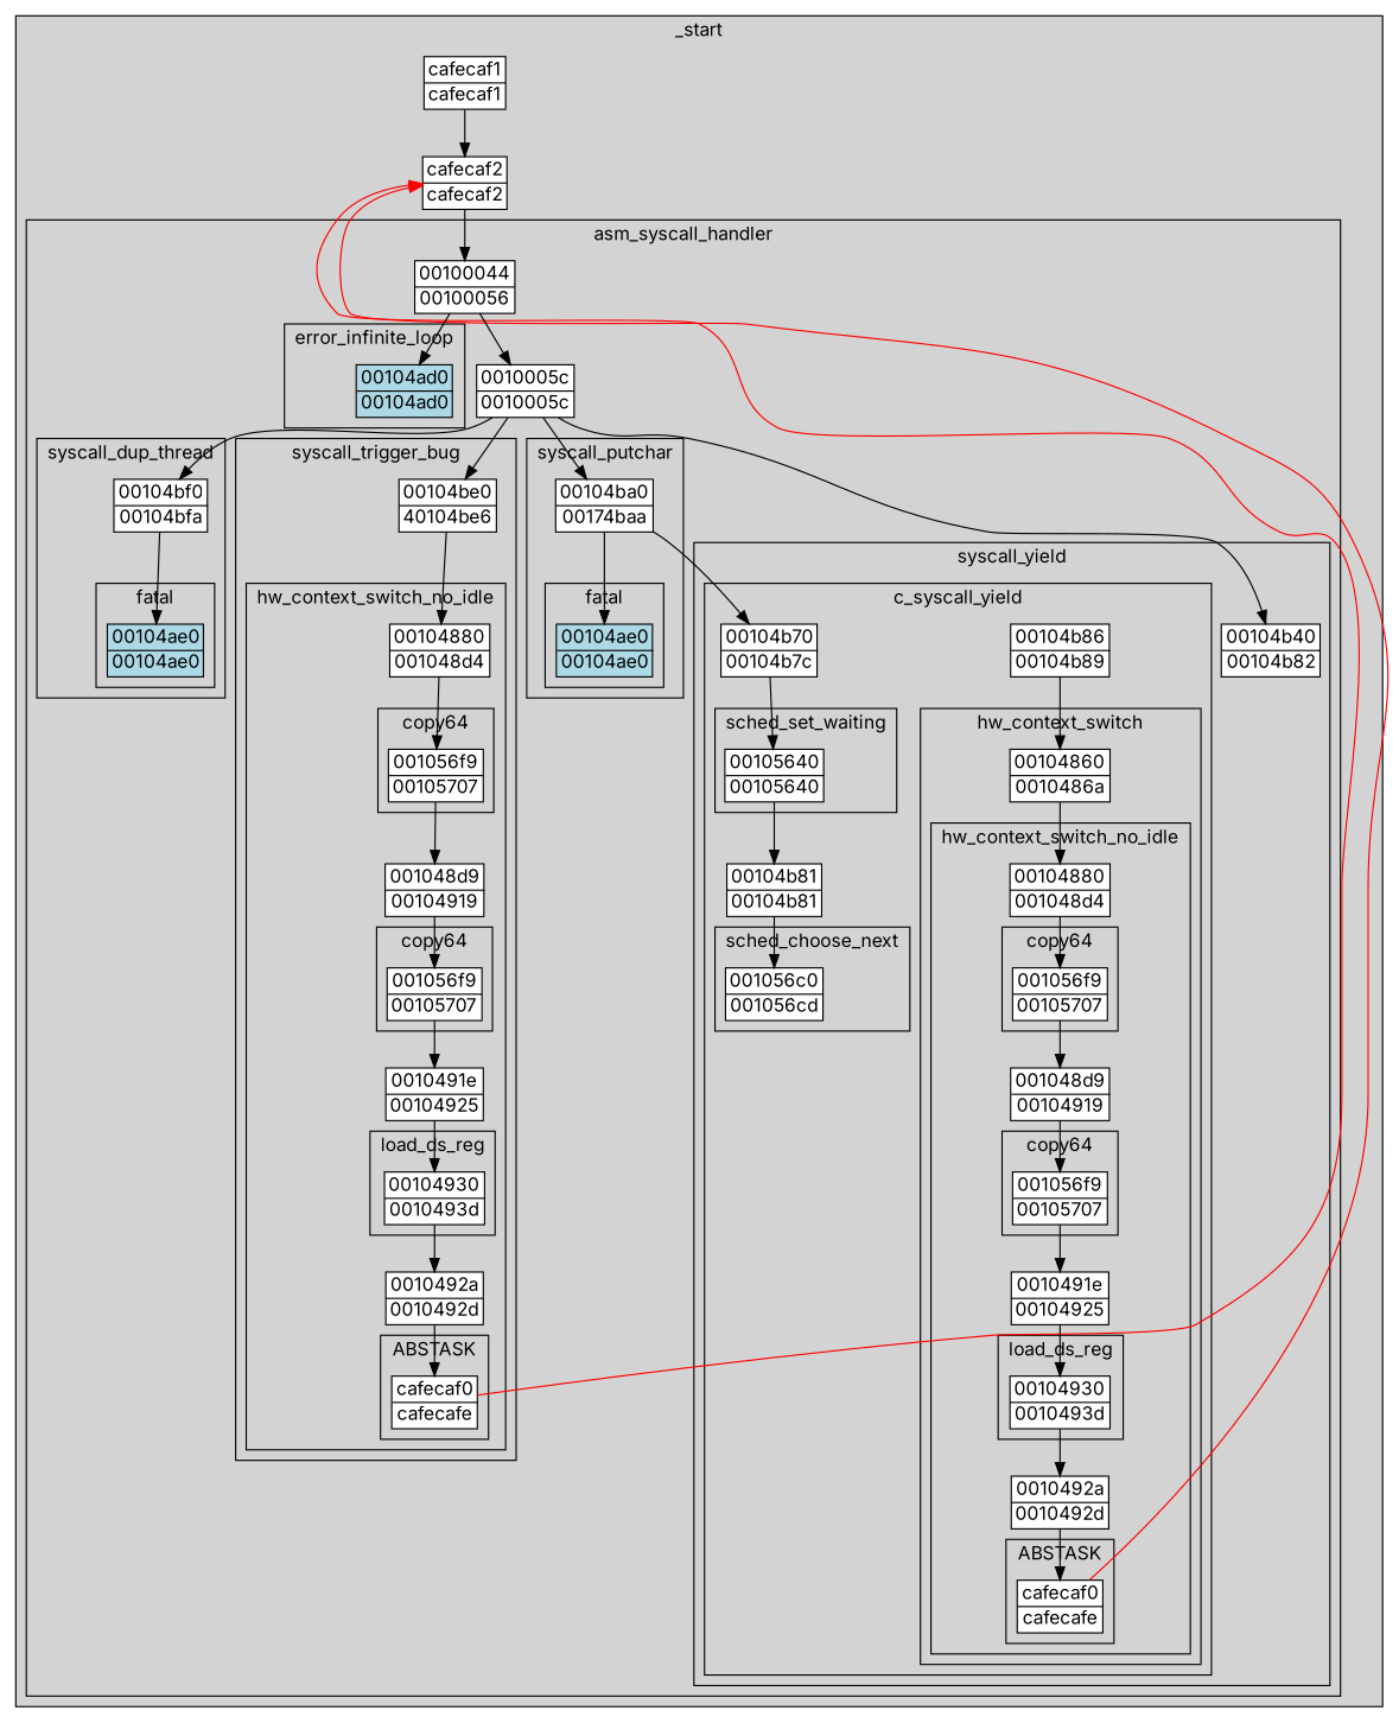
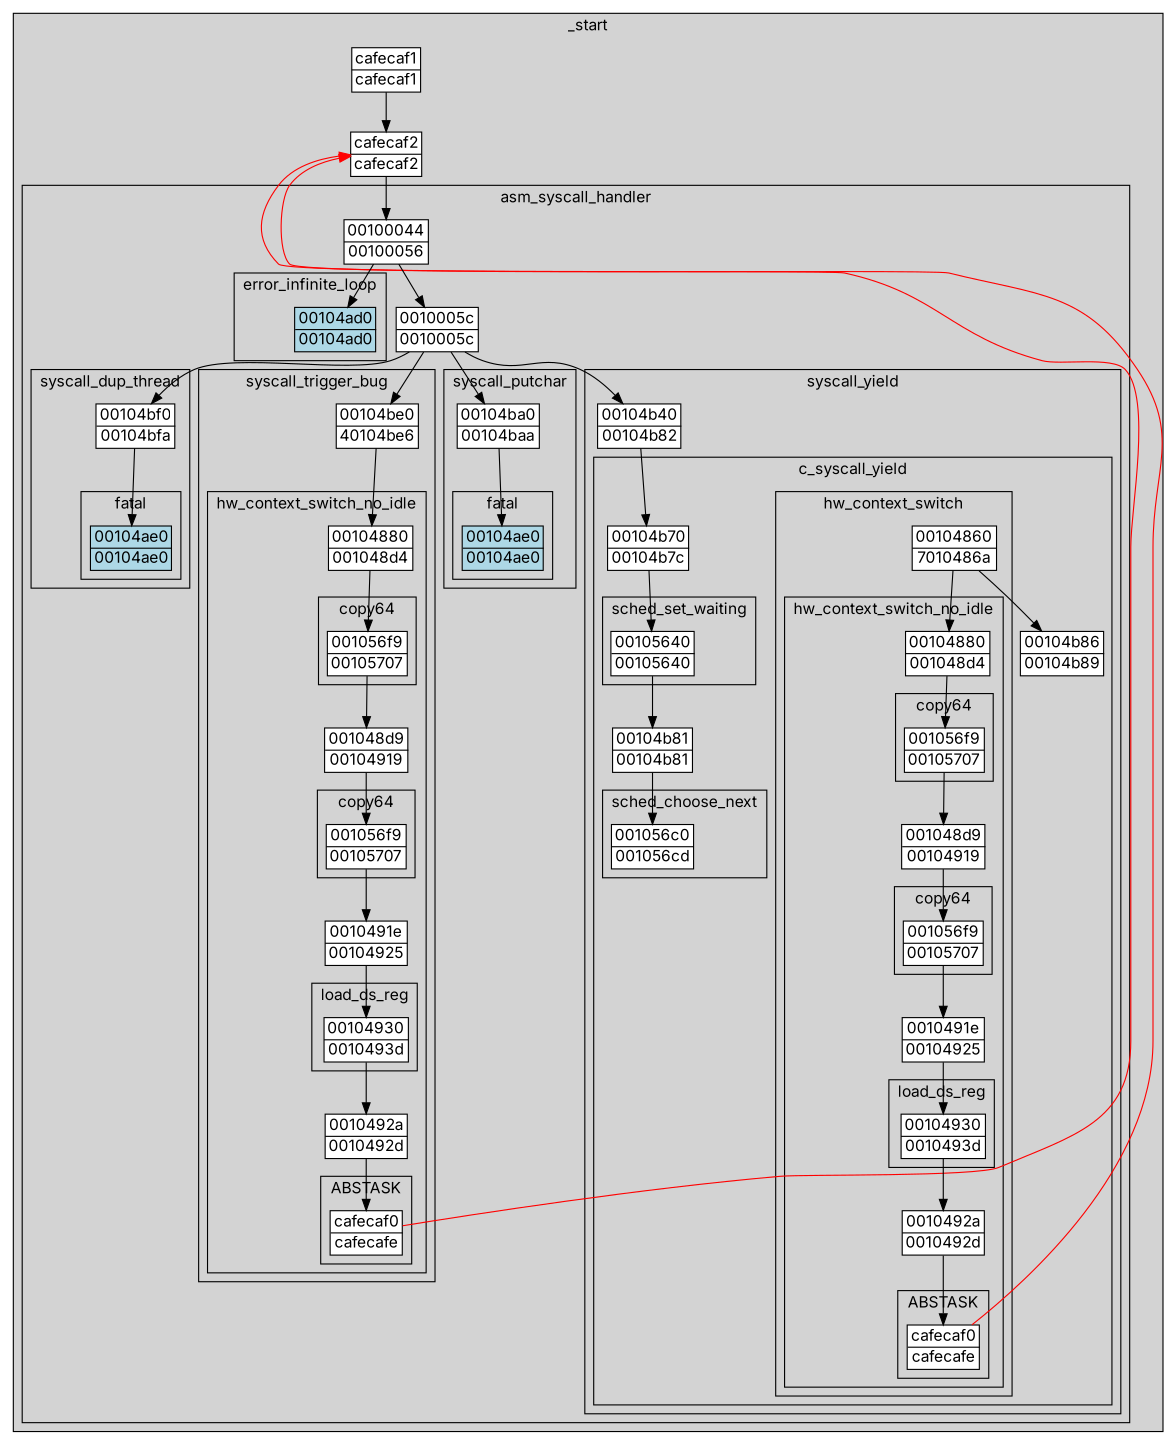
  digraph {
    fontname=Inter
    node [fillcolor=white fontname=Inter margin=0 shape=none style="filled,solid"]
    edge [fontname=Inter]
    n1 [fillcolor=lightblue label=<<TABLE BORDER="1" CELLBORDER="0" CELLSPACING="0"><TR><TD>00104ad0</TD></TR><HR/><TR><TD>00104ad0</TD></TR></TABLE>>]
    n2 [fillcolor=lightblue label=<<TABLE BORDER="1" CELLBORDER="0" CELLSPACING="0"><TR><TD>00104ae0</TD></TR><HR/><TR><TD>00104ae0</TD></TR></TABLE>>]
    n3 [label=<<TABLE BORDER="1" CELLBORDER="0" CELLSPACING="0"><TR><TD>00104bf0</TD></TR><HR/><TR><TD>00104bfa</TD></TR></TABLE>>]
    n4 [label=<<TABLE BORDER="1" CELLBORDER="0" CELLSPACING="0"><TR><TD>cafecaf0</TD></TR><HR/><TR><TD>cafecafe</TD></TR></TABLE>>]
    n5 [label=<<TABLE BORDER="1" CELLBORDER="0" CELLSPACING="0"><TR><TD>00104930</TD></TR><HR/><TR><TD>0010493d</TD></TR></TABLE>>]
    n6 [label=<<TABLE BORDER="1" CELLBORDER="0" CELLSPACING="0"><TR><TD>001056f9</TD></TR><HR/><TR><TD>00105707</TD></TR></TABLE>>]
    n7 [label=<<TABLE BORDER="1" CELLBORDER="0" CELLSPACING="0"><TR><TD>001056f9</TD></TR><HR/><TR><TD>00105707</TD></TR></TABLE>>]
    n8 [label=<<TABLE BORDER="1" CELLBORDER="0" CELLSPACING="0"><TR><TD>001048d9</TD></TR><HR/><TR><TD>00104919</TD></TR></TABLE>>]
    n9 [label=<<TABLE BORDER="1" CELLBORDER="0" CELLSPACING="0"><TR><TD>0010492a</TD></TR><HR/><TR><TD>0010492d</TD></TR></TABLE>>]
    n10 [label=<<TABLE BORDER="1" CELLBORDER="0" CELLSPACING="0"><TR><TD>00104880</TD></TR><HR/><TR><TD>001048d4</TD></TR></TABLE>>]
    n11 [label=<<TABLE BORDER="1" CELLBORDER="0" CELLSPACING="0"><TR><TD>0010491e</TD></TR><HR/><TR><TD>00104925</TD></TR></TABLE>>]
    n12 [label=<<TABLE BORDER="1" CELLBORDER="0" CELLSPACING="0"><TR><TD>00104be0</TD></TR><HR/><TR><TD>40104be6</TD></TR></TABLE>>]
    n13 [fillcolor=lightblue label=<<TABLE BORDER="1" CELLBORDER="0" CELLSPACING="0"><TR><TD>00104ae0</TD></TR><HR/><TR><TD>00104ae0</TD></TR></TABLE>>]
-   n14 [label=<<TABLE BORDER="1" CELLBORDER="0" CELLSPACING="0"><TR><TD>00104ba0</TD></TR><HR/><TR><TD>00174baa</TD></TR></TABLE>>]
+   n14 [label=<<TABLE BORDER="1" CELLBORDER="0" CELLSPACING="0"><TR><TD>00104ba0</TD></TR><HR/><TR><TD>00104baa</TD></TR></TABLE>>]
    n15 [label=<<TABLE BORDER="1" CELLBORDER="0" CELLSPACING="0"><TR><TD>cafecaf0</TD></TR><HR/><TR><TD>cafecafe</TD></TR></TABLE>>]
    n16 [label=<<TABLE BORDER="1" CELLBORDER="0" CELLSPACING="0"><TR><TD>00104930</TD></TR><HR/><TR><TD>0010493d</TD></TR></TABLE>>]
    n17 [label=<<TABLE BORDER="1" CELLBORDER="0" CELLSPACING="0"><TR><TD>001056f9</TD></TR><HR/><TR><TD>00105707</TD></TR></TABLE>>]
    n18 [label=<<TABLE BORDER="1" CELLBORDER="0" CELLSPACING="0"><TR><TD>001056f9</TD></TR><HR/><TR><TD>00105707</TD></TR></TABLE>>]
    n19 [label=<<TABLE BORDER="1" CELLBORDER="0" CELLSPACING="0"><TR><TD>00104880</TD></TR><HR/><TR><TD>001048d4</TD></TR></TABLE>>]
    n20 [label=<<TABLE BORDER="1" CELLBORDER="0" CELLSPACING="0"><TR><TD>001048d9</TD></TR><HR/><TR><TD>00104919</TD></TR></TABLE>>]
    n21 [label=<<TABLE BORDER="1" CELLBORDER="0" CELLSPACING="0"><TR><TD>0010491e</TD></TR><HR/><TR><TD>00104925</TD></TR></TABLE>>]
    n22 [label=<<TABLE BORDER="1" CELLBORDER="0" CELLSPACING="0"><TR><TD>0010492a</TD></TR><HR/><TR><TD>0010492d</TD></TR></TABLE>>]
-   n23 [label=<<TABLE BORDER="1" CELLBORDER="0" CELLSPACING="0"><TR><TD>00104860</TD></TR><HR/><TR><TD>0010486a</TD></TR></TABLE>>]
+   n23 [label=<<TABLE BORDER="1" CELLBORDER="0" CELLSPACING="0"><TR><TD>00104860</TD></TR><HR/><TR><TD>7010486a</TD></TR></TABLE>>]
    n24 [label=<<TABLE BORDER="1" CELLBORDER="0" CELLSPACING="0"><TR><TD>001056c0</TD></TR><HR/><TR><TD>001056cd</TD></TR></TABLE>>]
    n25 [label=<<TABLE BORDER="1" CELLBORDER="0" CELLSPACING="0"><TR><TD>00105640</TD></TR><HR/><TR><TD>00105640</TD></TR></TABLE>>]
    n26 [label=<<TABLE BORDER="1" CELLBORDER="0" CELLSPACING="0"><TR><TD>00104b86</TD></TR><HR/><TR><TD>00104b89</TD></TR></TABLE>>]
    n27 [label=<<TABLE BORDER="1" CELLBORDER="0" CELLSPACING="0"><TR><TD>00104b70</TD></TR><HR/><TR><TD>00104b7c</TD></TR></TABLE>>]
    n28 [label=<<TABLE BORDER="1" CELLBORDER="0" CELLSPACING="0"><TR><TD>00104b81</TD></TR><HR/><TR><TD>00104b81</TD></TR></TABLE>>]
    n29 [label=<<TABLE BORDER="1" CELLBORDER="0" CELLSPACING="0"><TR><TD>00104b40</TD></TR><HR/><TR><TD>00104b82</TD></TR></TABLE>>]
    n30 [label=<<TABLE BORDER="1" CELLBORDER="0" CELLSPACING="0"><TR><TD>00100044</TD></TR><HR/><TR><TD>00100056</TD></TR></TABLE>>]
    n31 [label=<<TABLE BORDER="1" CELLBORDER="0" CELLSPACING="0"><TR><TD>0010005c</TD></TR><HR/><TR><TD>0010005c</TD></TR></TABLE>>]
    n32 [label=<<TABLE BORDER="1" CELLBORDER="0" CELLSPACING="0"><TR><TD>cafecaf2</TD></TR><HR/><TR><TD>cafecaf2</TD></TR></TABLE>>]
    n33 [label=<<TABLE BORDER="1" CELLBORDER="0" CELLSPACING="0"><TR><TD>cafecaf1</TD></TR><HR/><TR><TD>cafecaf1</TD></TR></TABLE>>]
    subgraph cluster_1 {
      color=black
      fillcolor=lightgrey
      label=_start
      style="filled,solid"
      n32
      n33
      subgraph cluster_2 {
        color=black
        fillcolor=lightgrey
        label=asm_syscall_handler
        style="filled,solid"
        n30
        n31
        subgraph cluster_3 {
          color=black
          fillcolor=lightgrey
          label=error_infinite_loop
          style="filled,solid"
          n1
        }
        subgraph cluster_4 {
          color=black
          fillcolor=lightgrey
          label=syscall_dup_thread
          style="filled,solid"
          n3
          subgraph cluster_5 {
            color=black
            fillcolor=lightgrey
            label=fatal
            style="filled,solid"
            n2
          }
        }
        subgraph cluster_6 {
          color=black
          fillcolor=lightgrey
          label=syscall_trigger_bug
          style="filled,solid"
          n12
          subgraph cluster_7 {
            color=black
            fillcolor=lightgrey
            label=hw_context_switch_no_idle
            style="filled,solid"
            n8
            n9
            n10
            n11
            subgraph cluster_8 {
              color=black
              fillcolor=lightgrey
              label=ABSTASK
              style="filled,solid"
              n4
            }
            subgraph cluster_9 {
              color=black
              fillcolor=lightgrey
              label=load_ds_reg
              style="filled,solid"
              n5
            }
            subgraph cluster_10 {
              color=black
              fillcolor=lightgrey
              label=copy64
              style="filled,solid"
              n6
            }
            subgraph cluster_11 {
              color=black
              fillcolor=lightgrey
              label=copy64
              style="filled,solid"
              n7
            }
          }
        }
        subgraph cluster_12 {
          color=black
          fillcolor=lightgrey
          label=syscall_putchar
          style="filled,solid"
          n14
          subgraph cluster_13 {
            color=black
            fillcolor=lightgrey
            label=fatal
            style="filled,solid"
            n13
          }
        }
        subgraph cluster_14 {
          color=black
          fillcolor=lightgrey
          label=syscall_yield
          style="filled,solid"
          n29
          subgraph cluster_15 {
            color=black
            fillcolor=lightgrey
            label=c_syscall_yield
            style="filled,solid"
            n26
            n27
            n28
            subgraph cluster_16 {
              color=black
              fillcolor=lightgrey
              label=hw_context_switch
              style="filled,solid"
              n23
              subgraph cluster_17 {
                color=black
                fillcolor=lightgrey
                label=hw_context_switch_no_idle
                style="filled,solid"
                n19
                n20
                n21
                n22
                subgraph cluster_18 {
                  color=black
                  fillcolor=lightgrey
                  label=ABSTASK
                  style="filled,solid"
                  n15
                }
                subgraph cluster_19 {
                  color=black
                  fillcolor=lightgrey
                  label=load_ds_reg
                  style="filled,solid"
                  n16
                }
                subgraph cluster_20 {
                  color=black
                  fillcolor=lightgrey
                  label=copy64
                  style="filled,solid"
                  n17
                }
                subgraph cluster_21 {
                  color=black
                  fillcolor=lightgrey
                  label=copy64
                  style="filled,solid"
                  n18
                }
              }
            }
            subgraph cluster_22 {
              color=black
              fillcolor=lightgrey
              label=sched_choose_next
              style="filled,solid"
              n24
            }
            subgraph cluster_23 {
              color=black
              fillcolor=lightgrey
              label=sched_set_waiting
              style="filled,solid"
              n25
            }
          }
        }
      }
    }
    n3 -> n2
    n4 -> n32 [color=red constraint=false]
    n5 -> n9
    n6 -> n11
    n7 -> n8
    n8 -> n6
    n9 -> n4
    n10 -> n7
    n11 -> n5
    n12 -> n10
    n14 -> n13
    n15 -> n32 [color=red constraint=false]
    n16 -> n22
    n17 -> n21
    n18 -> n20
    n19 -> n18
    n20 -> n17
    n21 -> n16
    n22 -> n15
    n23 -> n19
    n25 -> n28
-   n26 -> n23
+   n23 -> n26
    n27 -> n25
    n28 -> n24
-   n14 -> n27
+   n29 -> n27
    n30 -> n1
    n30 -> n31
    n31 -> n3
    n31 -> n12
    n31 -> n14
    n31 -> n29
    n32 -> n30
    n33 -> n32
  }
